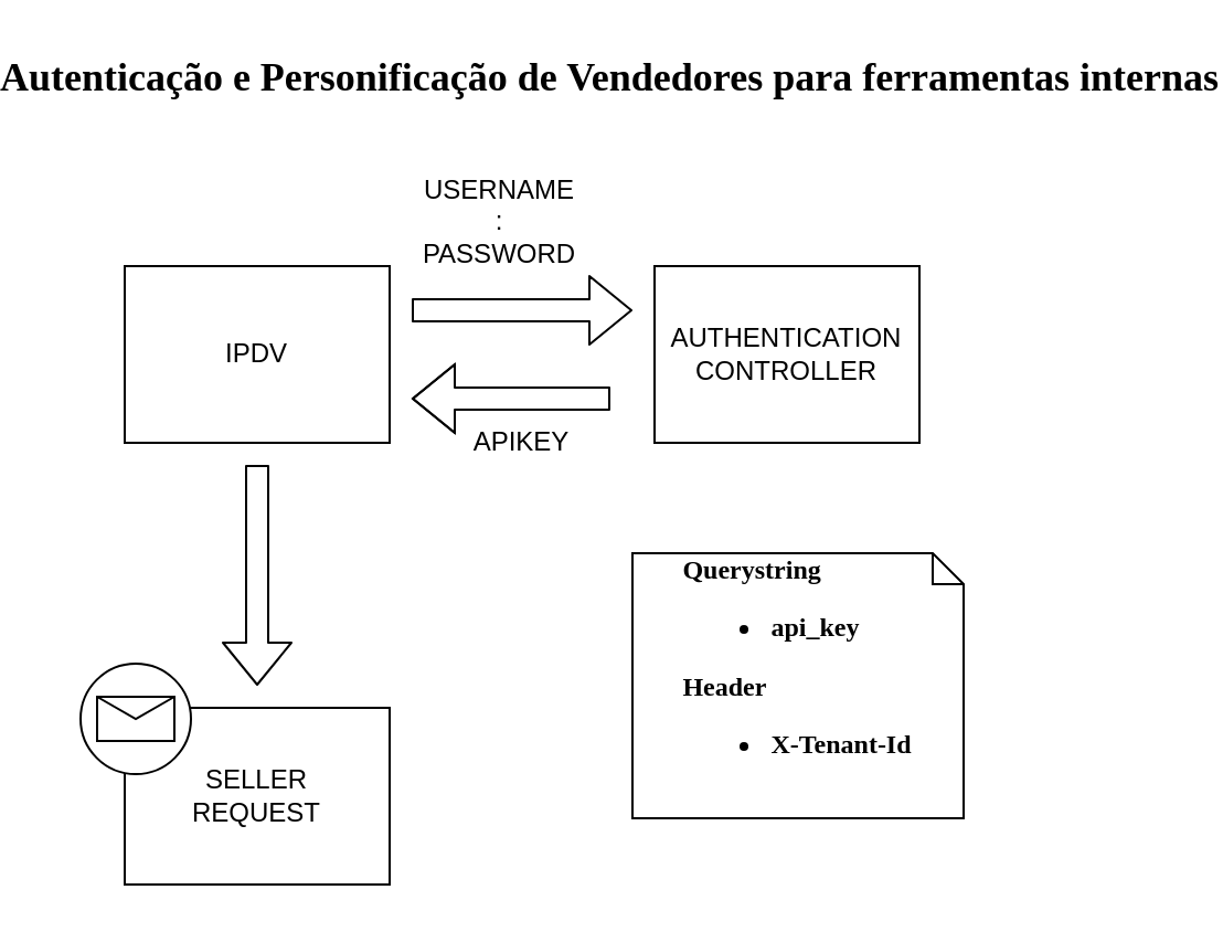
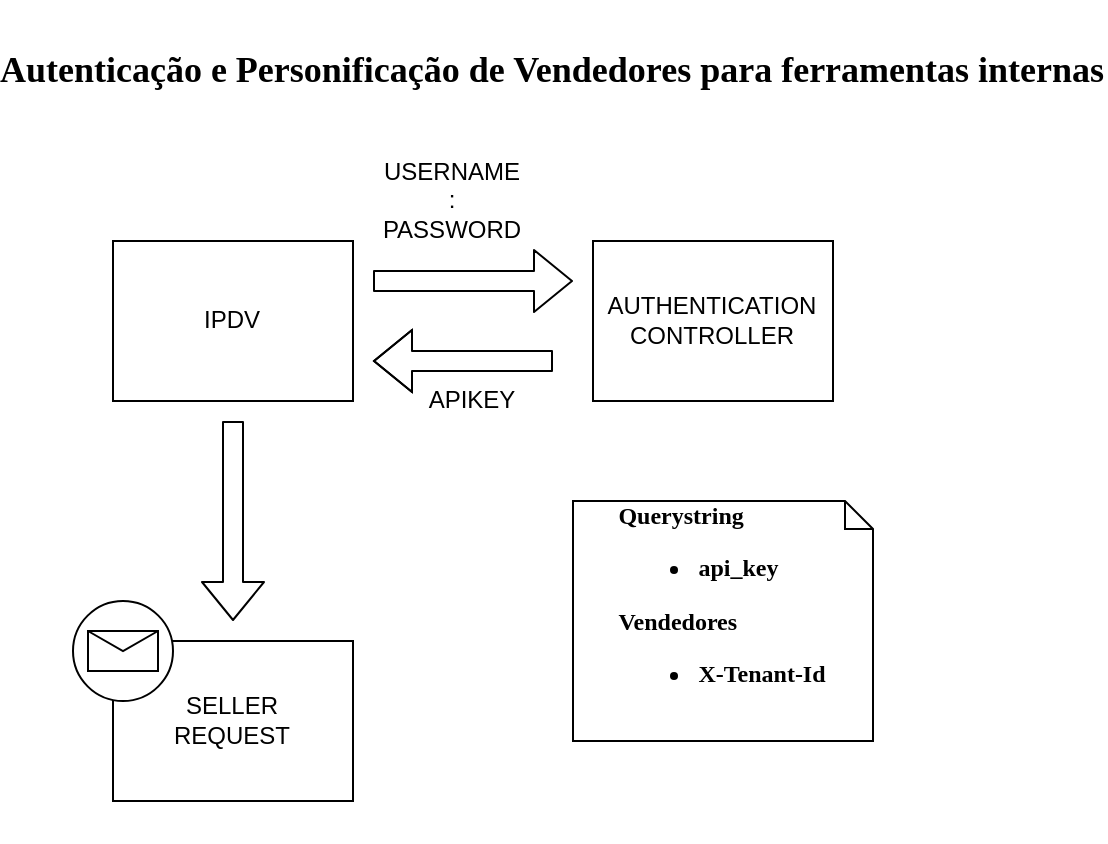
  <mxCell id="0" />
  <mxCell id="1" parent="0" />
  <mxCell id="2" value="" style="group;align=left;" vertex="1" connectable="0" parent="1"><mxGeometry x="20" y="90" width="480" height="310" as="geometry" /></mxCell>
  <mxCell id="3" value="IPDV" style="rounded=0;whiteSpace=wrap;html=1;" vertex="1" parent="2"><mxGeometry x="20" y="30" width="120" height="80" as="geometry" /></mxCell>
  <mxCell id="4" value="" style="shape=flexArrow;endArrow=classic;html=1;" edge="1" parent="2"><mxGeometry width="50" height="50" relative="1" as="geometry"><mxPoint x="150" y="50" as="sourcePoint" /><mxPoint x="250" y="50" as="targetPoint" /></mxGeometry></mxCell>
  <mxCell id="5" value="AUTHENTICATION&lt;br&gt;CONTROLLER" style="rounded=0;whiteSpace=wrap;html=1;" vertex="1" parent="2"><mxGeometry x="260" y="30" width="120" height="80" as="geometry" /></mxCell>
  <mxCell id="6" value="USERNAME : PASSWORD" style="text;html=1;strokeColor=none;fillColor=none;align=center;verticalAlign=middle;whiteSpace=wrap;rounded=0;" vertex="1" parent="2"><mxGeometry x="170" width="40" height="20" as="geometry" /></mxCell>
  <mxCell id="7" value="" style="shape=flexArrow;endArrow=classic;html=1;" edge="1" parent="2"><mxGeometry width="50" height="50" relative="1" as="geometry"><mxPoint x="240" y="90" as="sourcePoint" /><mxPoint x="150" y="90" as="targetPoint" /><Array as="points"><mxPoint x="210" y="90" /></Array></mxGeometry></mxCell>
  <mxCell id="8" value="APIKEY" style="text;html=1;strokeColor=none;fillColor=none;align=center;verticalAlign=middle;whiteSpace=wrap;rounded=0;" vertex="1" parent="2"><mxGeometry x="180" y="100" width="40" height="20" as="geometry" /></mxCell>
  <mxCell id="9" value="SELLER&lt;br&gt;REQUEST" style="rounded=0;whiteSpace=wrap;html=1;" vertex="1" parent="2"><mxGeometry x="20" y="230" width="120" height="80" as="geometry" /></mxCell>
  <mxCell id="10" value="" style="shape=flexArrow;endArrow=classic;html=1;" edge="1" parent="2"><mxGeometry width="50" height="50" relative="1" as="geometry"><mxPoint x="80" y="120" as="sourcePoint" /><mxPoint x="80" y="220" as="targetPoint" /></mxGeometry></mxCell>
  <mxCell id="11" value="" style="shape=mxgraph.bpmn.shape;html=1;verticalLabelPosition=bottom;labelBackgroundColor=#ffffff;verticalAlign=top;align=center;perimeter=ellipsePerimeter;outlineConnect=0;outline=standard;symbol=message;" vertex="1" parent="2"><mxGeometry y="210" width="50" height="50" as="geometry" /></mxCell>
- <mxCell id="12" value="&lt;div style=&quot;text-align: left&quot;&gt;&lt;span&gt;Querystring&amp;nbsp;&lt;/span&gt;&lt;/div&gt;&lt;div style=&quot;text-align: left&quot;&gt;&lt;ul&gt;&lt;li&gt;&lt;span&gt;api_key&lt;/span&gt;&lt;/li&gt;&lt;/ul&gt;&lt;/div&gt;&lt;div style=&quot;text-align: left&quot;&gt;&lt;span&gt;Header&lt;/span&gt;&lt;/div&gt;&lt;ul&gt;&lt;li&gt;X-Tenant-Id&lt;/li&gt;&lt;/ul&gt;" style="shape=note;whiteSpace=wrap;html=1;size=14;verticalAlign=top;align=center;spacingTop=-6;fontStyle=1;fontFamily=Verdana;" vertex="1" parent="2"><mxGeometry x="250" y="160" width="150" height="120" as="geometry" /></mxCell>
+ <mxCell id="12" value="&lt;div style=&quot;text-align: left&quot;&gt;&lt;span&gt;Querystring&amp;nbsp;&lt;/span&gt;&lt;/div&gt;&lt;div style=&quot;text-align: left&quot;&gt;&lt;ul&gt;&lt;li&gt;&lt;span&gt;api_key&lt;/span&gt;&lt;/li&gt;&lt;/ul&gt;&lt;/div&gt;&lt;div style=&quot;text-align: left&quot;&gt;&lt;span&gt;Vendedores&lt;/span&gt;&lt;/div&gt;&lt;ul&gt;&lt;li&gt;X-Tenant-Id&lt;/li&gt;&lt;/ul&gt;" style="shape=note;whiteSpace=wrap;html=1;size=14;verticalAlign=top;align=center;spacingTop=-6;fontStyle=1;fontFamily=Verdana;" vertex="1" parent="2"><mxGeometry x="250" y="160" width="150" height="120" as="geometry" /></mxCell>
  <mxCell id="13" value="Autenticação e Personificação de Vendedores para ferramentas internas" style="text;align=center;fontStyle=1;verticalAlign=middle;spacingLeft=3;spacingRight=3;strokeColor=none;rotatable=0;points=[[0,0.5],[1,0.5]];portConstraint=eastwest;fontFamily=Verdana;fontSize=18;" vertex="1" parent="1"><mxGeometry x="220" y="20" width="80" height="26" as="geometry" /></mxCell>
